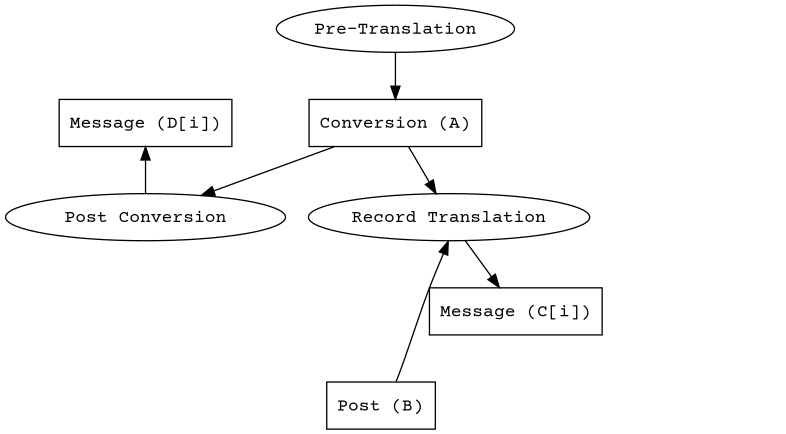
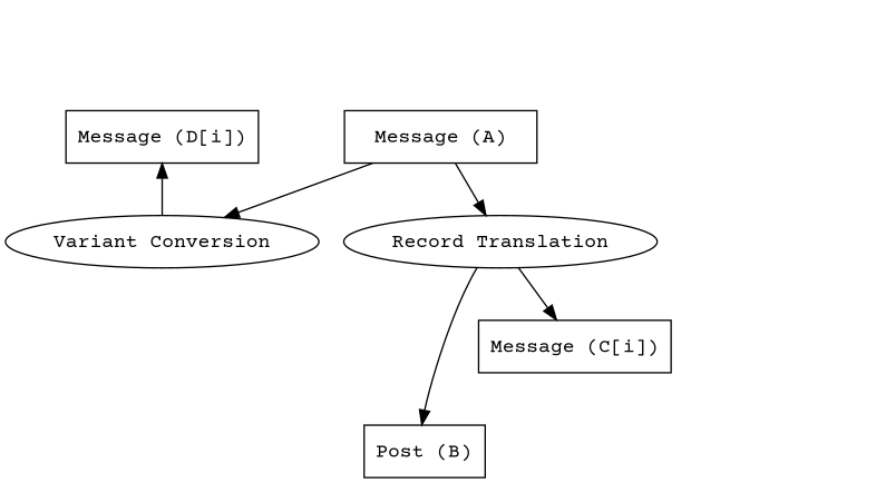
  digraph {
    fontname="Courier Prime"
    node [fontname="Courier Prime"]
    edge [fontname="Courier Prime"]
-   n1 [label="Conversion (A)" shape=box]
+   n1 [label="Message (A)" shape=box]
    n2 [label="Post (B)" shape=box]
    n3 [label="Message (C[i])" shape=box]
    n4 [label="Message (D[i])" shape=box]
    n5 [label="Record Translation"]
-   n6 [label="Post Conversion"]
+   n6 [label="Variant Conversion"]
    InvisNode [style=invis]
-   n8 [label="Pre-Translation"]
    subgraph sub_1 {
      n1
      n2
      n3
      n4
    }
    n1 -> n5
    n1 -> n6
    n4 -> n6 [dir=back]
-   n2 -> n5
+   n5 -> n2
    n5 -> n3
    n5 -> InvisNode [style=invis]
    InvisNode -> n2 [style=invis]
-   n8 -> n1
  }
